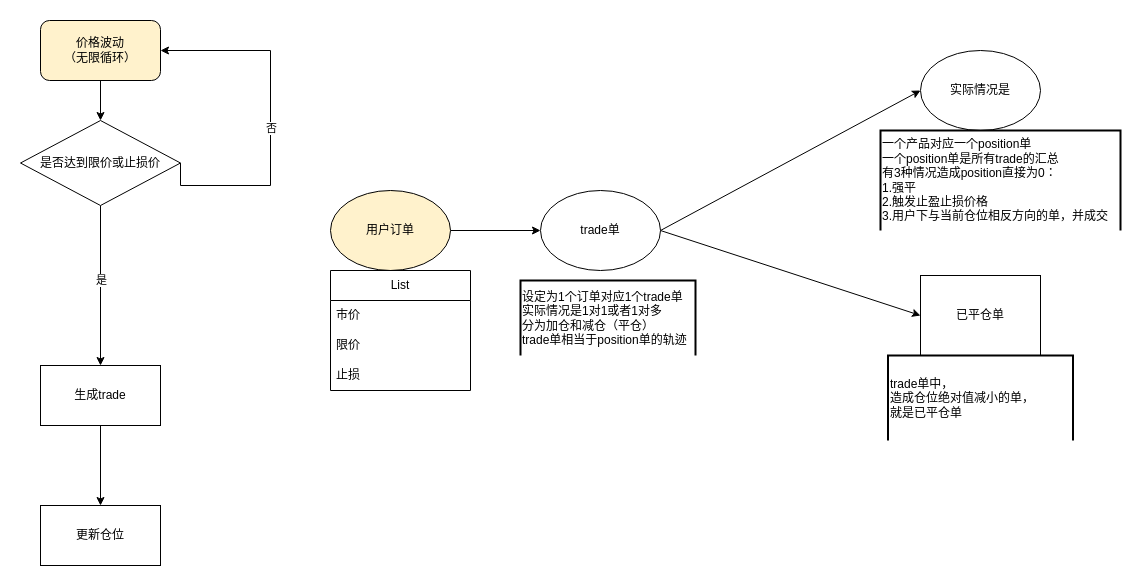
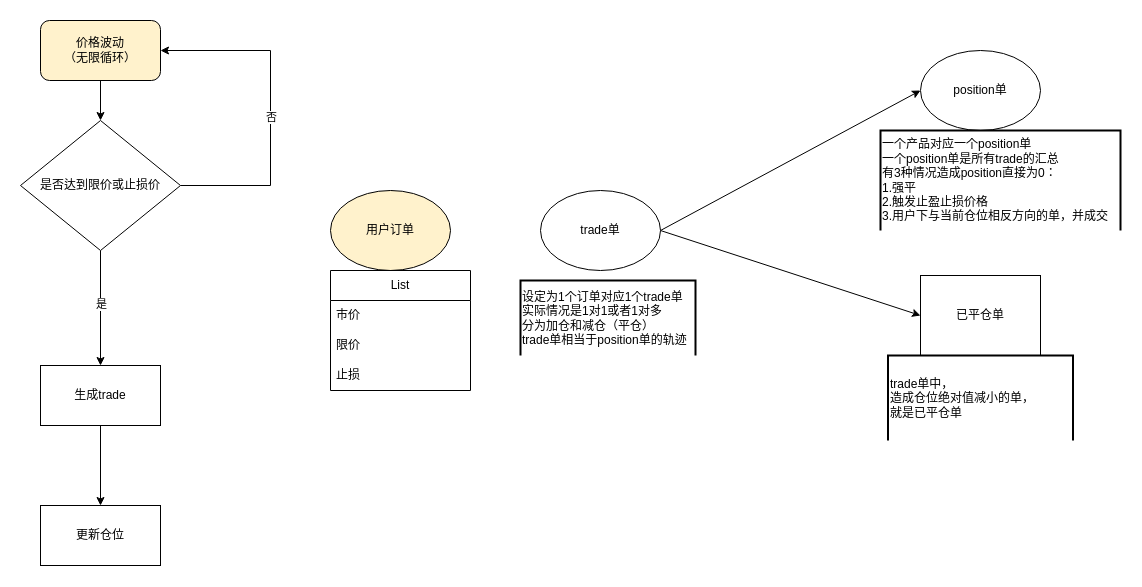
  <mxCell id="0" />
  <mxCell id="1" parent="0" />
  <mxCell id="2" value="" style="edgeStyle=orthogonalEdgeStyle;rounded=0;orthogonalLoop=1;jettySize=auto;html=1;" edge="1" parent="1" source="3" target="8"><mxGeometry relative="1" as="geometry"><mxPoint x="100" y="160" as="targetPoint" /></mxGeometry></mxCell>
  <mxCell id="3" value="价格波动&lt;br&gt;（无限循环）" style="rounded=1;whiteSpace=wrap;html=1;fillColor=#fff2cc;" vertex="1" parent="1"><mxGeometry x="40" y="20" width="120" height="60" as="geometry" /></mxCell>
  <mxCell id="4" value="" style="edgeStyle=orthogonalEdgeStyle;rounded=0;orthogonalLoop=1;jettySize=auto;html=1;" edge="1" parent="1" source="8" target="10"><mxGeometry relative="1" as="geometry" /></mxCell>
  <mxCell id="5" value="是" style="edgeLabel;html=1;align=center;verticalAlign=middle;resizable=0;points=[];" vertex="1" connectable="0" parent="4"><mxGeometry x="-0.078" relative="1" as="geometry"><mxPoint as="offset" /></mxGeometry></mxCell>
  <mxCell id="6" style="edgeStyle=orthogonalEdgeStyle;rounded=0;orthogonalLoop=1;jettySize=auto;html=1;exitX=1;exitY=0.5;exitDx=0;exitDy=0;entryX=1;entryY=0.5;entryDx=0;entryDy=0;" edge="1" parent="1" source="8" target="3"><mxGeometry relative="1" as="geometry"><Array as="points"><mxPoint x="270" y="185" /><mxPoint x="270" y="50" /></Array></mxGeometry></mxCell>
  <mxCell id="7" value="否" style="edgeLabel;html=1;align=center;verticalAlign=middle;resizable=0;points=[];" vertex="1" connectable="0" parent="6"><mxGeometry x="-0.051" relative="1" as="geometry"><mxPoint as="offset" /></mxGeometry></mxCell>
- <mxCell id="8" value="是否达到限价或止损价" style="rhombus;whiteSpace=wrap;html=1;" vertex="1" parent="1"><mxGeometry x="20" y="120" width="160" height="85" as="geometry" /></mxCell>
+ <mxCell id="8" value="是否达到限价或止损价" style="rhombus;whiteSpace=wrap;html=1;" vertex="1" parent="1"><mxGeometry x="20" y="120" width="160" height="130" as="geometry" /></mxCell>
  <mxCell id="9" value="" style="edgeStyle=orthogonalEdgeStyle;rounded=0;orthogonalLoop=1;jettySize=auto;html=1;" edge="1" parent="1" source="10" target="11"><mxGeometry relative="1" as="geometry" /></mxCell>
  <mxCell id="10" value="生成trade" style="whiteSpace=wrap;html=1;" vertex="1" parent="1"><mxGeometry x="40" y="365" width="120" height="60" as="geometry" /></mxCell>
  <mxCell id="11" value="更新仓位" style="whiteSpace=wrap;html=1;" vertex="1" parent="1"><mxGeometry x="40" y="505" width="120" height="60" as="geometry" /></mxCell>
- <mxCell id="12" style="edgeStyle=orthogonalEdgeStyle;rounded=0;orthogonalLoop=1;jettySize=auto;html=1;exitX=1;exitY=0.5;exitDx=0;exitDy=0;entryX=0;entryY=0.5;entryDx=0;entryDy=0;" edge="1" parent="1" source="13" target="16"><mxGeometry relative="1" as="geometry" /></mxCell>
  <mxCell id="13" value="用户订单" style="ellipse;whiteSpace=wrap;html=1;fillColor=#fff2cc;" vertex="1" parent="1"><mxGeometry x="330" y="190" width="120" height="80" as="geometry" /></mxCell>
  <mxCell id="14" style="rounded=0;orthogonalLoop=1;jettySize=auto;html=1;exitX=1;exitY=0.5;exitDx=0;exitDy=0;entryX=0;entryY=0.5;entryDx=0;entryDy=0;" edge="1" parent="1" source="16" target="21"><mxGeometry relative="1" as="geometry" /></mxCell>
  <mxCell id="15" style="edgeStyle=none;rounded=0;orthogonalLoop=1;jettySize=auto;html=1;exitX=1;exitY=0.5;exitDx=0;exitDy=0;entryX=0;entryY=0.5;entryDx=0;entryDy=0;" edge="1" parent="1" source="16" target="24"><mxGeometry relative="1" as="geometry" /></mxCell>
  <mxCell id="16" value="trade单" style="ellipse;whiteSpace=wrap;html=1;" vertex="1" parent="1"><mxGeometry x="540" y="190" width="120" height="80" as="geometry" /></mxCell>
  <mxCell id="17" value="List" style="swimlane;fontStyle=0;childLayout=stackLayout;horizontal=1;startSize=30;horizontalStack=0;resizeParent=1;resizeParentMax=0;resizeLast=0;collapsible=1;marginBottom=0;whiteSpace=wrap;html=1;" vertex="1" parent="1"><mxGeometry x="330" y="270" width="140" height="120" as="geometry" /></mxCell>
  <mxCell id="18" value="市价" style="text;strokeColor=none;fillColor=none;align=left;verticalAlign=middle;spacingLeft=4;spacingRight=4;overflow=hidden;points=[[0,0.5],[1,0.5]];portConstraint=eastwest;rotatable=0;whiteSpace=wrap;html=1;" vertex="1" parent="17"><mxGeometry y="30" width="140" height="30" as="geometry" /></mxCell>
  <mxCell id="19" value="限价" style="text;strokeColor=none;fillColor=none;align=left;verticalAlign=middle;spacingLeft=4;spacingRight=4;overflow=hidden;points=[[0,0.5],[1,0.5]];portConstraint=eastwest;rotatable=0;whiteSpace=wrap;html=1;" vertex="1" parent="17"><mxGeometry y="60" width="140" height="30" as="geometry" /></mxCell>
  <mxCell id="20" value="止损" style="text;strokeColor=none;fillColor=none;align=left;verticalAlign=middle;spacingLeft=4;spacingRight=4;overflow=hidden;points=[[0,0.5],[1,0.5]];portConstraint=eastwest;rotatable=0;whiteSpace=wrap;html=1;" vertex="1" parent="17"><mxGeometry y="90" width="140" height="30" as="geometry" /></mxCell>
- <mxCell id="21" value="实际情况是" style="ellipse;whiteSpace=wrap;html=1;" vertex="1" parent="1"><mxGeometry x="920" y="50" width="120" height="80" as="geometry" /></mxCell>
+ <mxCell id="21" value="position单" style="ellipse;whiteSpace=wrap;html=1;" vertex="1" parent="1"><mxGeometry x="920" y="50" width="120" height="80" as="geometry" /></mxCell>
  <mxCell id="22" value="一个产品对应一个position单&lt;br&gt;一个position单是所有trade的汇总&lt;br&gt;有3种情况造成position直接为0：&lt;br&gt;1.强平&lt;br&gt;2.触发止盈止损价格&lt;br&gt;3.用户下与当前仓位相反方向的单，并成交" style="strokeWidth=2;html=1;shape=mxgraph.flowchart.annotation_1;align=left;pointerEvents=1;direction=south;" vertex="1" parent="1"><mxGeometry x="880" y="130" width="240" height="100" as="geometry" /></mxCell>
  <mxCell id="23" value="&lt;span style=&quot;&quot;&gt;设定为1个订单对应1个trade单&lt;br&gt;&lt;/span&gt;&lt;span style=&quot;&quot;&gt;实际情况是1对1或者1对多&lt;br&gt;&lt;/span&gt;&lt;span style=&quot;&quot;&gt;分为加仓和减仓（平仓）&lt;br&gt;&lt;/span&gt;&lt;span style=&quot;&quot;&gt;trade单相当于position单的轨迹&lt;br&gt;&lt;/span&gt;" style="strokeWidth=2;html=1;shape=mxgraph.flowchart.annotation_1;align=left;pointerEvents=1;direction=south;" vertex="1" parent="1"><mxGeometry x="520" y="280" width="175" height="75" as="geometry" /></mxCell>
  <mxCell id="24" value="已平仓单" style="whiteSpace=wrap;html=1;rounded=0;" vertex="1" parent="1"><mxGeometry x="920" y="275" width="120" height="80" as="geometry" /></mxCell>
  <mxCell id="25" value="trade单中，&lt;br&gt;造成仓位绝对值减小的单，&lt;br&gt;就是已平仓单" style="strokeWidth=2;html=1;shape=mxgraph.flowchart.annotation_1;align=left;pointerEvents=1;direction=south;" vertex="1" parent="1"><mxGeometry x="887.5" y="355" width="185" height="85" as="geometry" /></mxCell>
